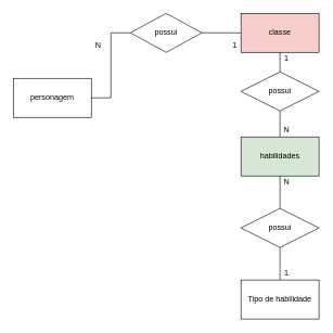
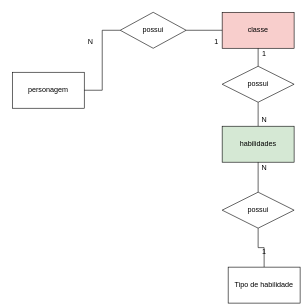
  <mxCell id="0" />
  <mxCell id="1" parent="0" />
  <mxCell id="2" value="classe" style="rounded=0;whiteSpace=wrap;html=1;fillColor=#f8cecc;" parent="1" vertex="1"><mxGeometry x="370" y="20" width="120" height="60" as="geometry" /></mxCell>
  <mxCell id="3" value="personagem" style="rounded=0;whiteSpace=wrap;html=1;" parent="1" vertex="1"><mxGeometry x="20" y="120" width="120" height="60" as="geometry" /></mxCell>
  <mxCell id="4" style="edgeStyle=orthogonalEdgeStyle;rounded=0;orthogonalLoop=1;jettySize=auto;html=1;exitX=0;exitY=0.5;exitDx=0;exitDy=0;entryX=1;entryY=0.5;entryDx=0;entryDy=0;endArrow=none;endFill=0;" parent="1" source="6" target="3" edge="1"><mxGeometry relative="1" as="geometry"><mxPoint x="250" y="50" as="targetPoint" /></mxGeometry></mxCell>
  <mxCell id="5" style="edgeStyle=orthogonalEdgeStyle;rounded=0;orthogonalLoop=1;jettySize=auto;html=1;exitX=1;exitY=0.5;exitDx=0;exitDy=0;entryX=0;entryY=0.5;entryDx=0;entryDy=0;endArrow=none;endFill=0;" parent="1" source="6" target="2" edge="1"><mxGeometry relative="1" as="geometry" /></mxCell>
  <mxCell id="6" value="possui&lt;br&gt;" style="rhombus;whiteSpace=wrap;html=1;" parent="1" vertex="1"><mxGeometry x="200" y="20" width="110" height="60" as="geometry" /></mxCell>
  <mxCell id="7" value="N" style="text;html=1;align=center;verticalAlign=middle;resizable=0;points=[];autosize=1;strokeColor=none;" parent="1" vertex="1"><mxGeometry x="140" y="60" width="20" height="20" as="geometry" /></mxCell>
  <mxCell id="8" value="1" style="text;html=1;align=center;verticalAlign=middle;resizable=0;points=[];autosize=1;strokeColor=none;" parent="1" vertex="1"><mxGeometry x="350" y="60" width="20" height="20" as="geometry" /></mxCell>
  <mxCell id="9" style="edgeStyle=orthogonalEdgeStyle;rounded=0;orthogonalLoop=1;jettySize=auto;html=1;exitX=0.5;exitY=0;exitDx=0;exitDy=0;entryX=0.5;entryY=1;entryDx=0;entryDy=0;endArrow=none;endFill=0;" parent="1" source="11" target="2" edge="1"><mxGeometry relative="1" as="geometry" /></mxCell>
  <mxCell id="10" style="edgeStyle=orthogonalEdgeStyle;rounded=0;orthogonalLoop=1;jettySize=auto;html=1;exitX=0.5;exitY=1;exitDx=0;exitDy=0;entryX=0.5;entryY=0;entryDx=0;entryDy=0;endArrow=none;endFill=0;" parent="1" source="11" target="12" edge="1"><mxGeometry relative="1" as="geometry" /></mxCell>
  <mxCell id="11" value="possui" style="rhombus;whiteSpace=wrap;html=1;" parent="1" vertex="1"><mxGeometry x="370" y="110" width="120" height="60" as="geometry" /></mxCell>
  <mxCell id="12" value="habilidades" style="rounded=0;whiteSpace=wrap;html=1;fillColor=#d5e8d4;" parent="1" vertex="1"><mxGeometry x="370" y="210" width="120" height="60" as="geometry" /></mxCell>
  <mxCell id="13" value="1&lt;br&gt;" style="text;html=1;align=center;verticalAlign=middle;resizable=0;points=[];autosize=1;strokeColor=none;" parent="1" vertex="1"><mxGeometry x="430" y="80" width="20" height="20" as="geometry" /></mxCell>
  <mxCell id="14" value="N" style="text;html=1;align=center;verticalAlign=middle;resizable=0;points=[];autosize=1;strokeColor=none;" parent="1" vertex="1"><mxGeometry x="430" y="190" width="20" height="20" as="geometry" /></mxCell>
  <mxCell id="15" style="edgeStyle=orthogonalEdgeStyle;rounded=0;orthogonalLoop=1;jettySize=auto;html=1;exitX=0.5;exitY=0;exitDx=0;exitDy=0;entryX=0.5;entryY=1;entryDx=0;entryDy=0;endArrow=none;endFill=0;" parent="1" source="17" target="12" edge="1"><mxGeometry relative="1" as="geometry" /></mxCell>
  <mxCell id="16" style="edgeStyle=orthogonalEdgeStyle;rounded=0;orthogonalLoop=1;jettySize=auto;html=1;exitX=0.5;exitY=1;exitDx=0;exitDy=0;entryX=0.5;entryY=0;entryDx=0;entryDy=0;endArrow=none;endFill=0;" parent="1" source="17" target="18" edge="1"><mxGeometry relative="1" as="geometry" /></mxCell>
  <mxCell id="17" value="possui" style="rhombus;whiteSpace=wrap;html=1;" parent="1" vertex="1"><mxGeometry x="370" y="320" width="120" height="60" as="geometry" /></mxCell>
- <mxCell id="18" value="Tipo de habilidade" style="rounded=0;whiteSpace=wrap;html=1;" parent="1" vertex="1"><mxGeometry x="370" y="430" width="120" height="60" as="geometry" /></mxCell>
+ <mxCell id="18" value="Tipo de habilidade" style="rounded=0;whiteSpace=wrap;html=1;" parent="1" vertex="1"><mxGeometry x="380" y="445" width="120" height="60" as="geometry" /></mxCell>
  <mxCell id="19" value="1" style="text;html=1;align=center;verticalAlign=middle;resizable=0;points=[];autosize=1;strokeColor=none;" parent="1" vertex="1"><mxGeometry x="430" y="410" width="20" height="20" as="geometry" /></mxCell>
  <mxCell id="20" value="N" style="text;html=1;align=center;verticalAlign=middle;resizable=0;points=[];autosize=1;strokeColor=none;" vertex="1" parent="1"><mxGeometry x="430" y="270" width="20" height="20" as="geometry" /></mxCell>
